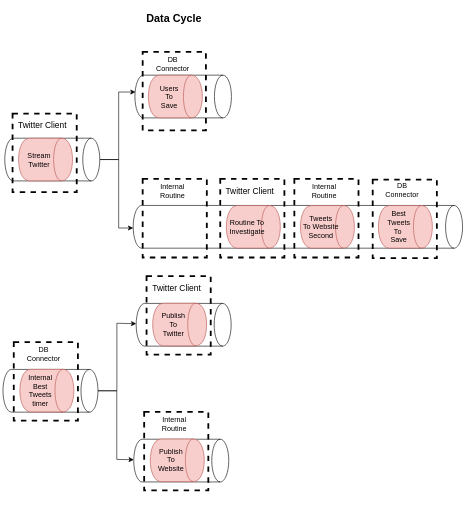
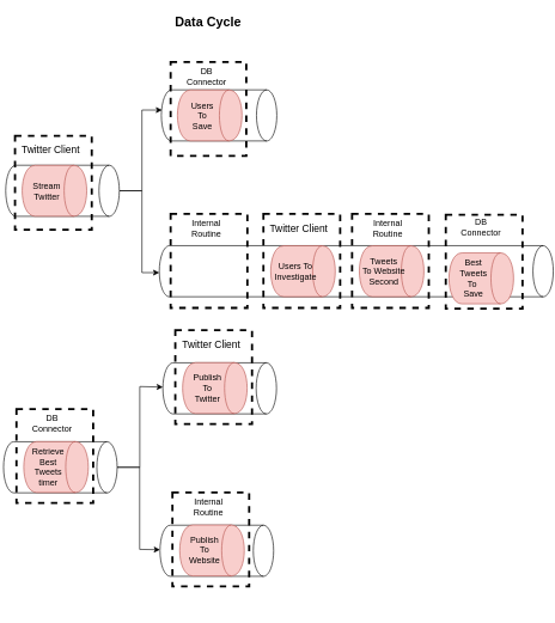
  <mxCell id="0" />
  <mxCell id="1" parent="0" />
  <mxCell id="2" value="" style="shape=cylinder2;whiteSpace=wrap;html=1;boundedLbl=1;backgroundOutline=1;size=14.172;rotation=90;" vertex="1" parent="1"><mxGeometry x="460.26" y="103.13" width="71.25" height="549.38" as="geometry" /></mxCell>
  <mxCell id="3" value="" style="rounded=0;whiteSpace=wrap;html=1;dashed=1;fillColor=none;strokeWidth=3;" vertex="1" parent="1"><mxGeometry x="490" y="298" width="107" height="131" as="geometry" /></mxCell>
  <mxCell id="4" value="" style="group" vertex="1" connectable="0" parent="1"><mxGeometry x="237" y="298" width="107" height="131" as="geometry" /></mxCell>
  <mxCell id="5" value="" style="rounded=0;whiteSpace=wrap;html=1;dashed=1;fillColor=none;strokeWidth=3;" vertex="1" parent="4"><mxGeometry width="107" height="131" as="geometry" /></mxCell>
  <mxCell id="6" value="&lt;div&gt;Internal&lt;/div&gt;&lt;div&gt;Routine&lt;br&gt;&lt;/div&gt;" style="text;html=1;strokeColor=none;fillColor=none;align=center;verticalAlign=middle;whiteSpace=wrap;rounded=0;" vertex="1" parent="4"><mxGeometry x="5" y="10" width="90" height="20" as="geometry" /></mxCell>
  <mxCell id="7" value="" style="shape=cylinder2;whiteSpace=wrap;html=1;boundedLbl=1;backgroundOutline=1;size=14.172;rotation=90;" vertex="1" parent="1"><mxGeometry x="268.94" y="80" width="71.25" height="161" as="geometry" /></mxCell>
  <mxCell id="8" value="" style="group" vertex="1" connectable="0" parent="1"><mxGeometry x="237" y="95" width="105.5" height="131" as="geometry" /></mxCell>
  <mxCell id="9" value="" style="rounded=0;whiteSpace=wrap;html=1;dashed=1;fillColor=none;strokeWidth=3;" vertex="1" parent="8"><mxGeometry y="-9" width="105.5" height="131" as="geometry" /></mxCell>
  <mxCell id="10" value="&lt;div&gt;DB&lt;/div&gt;&lt;div&gt;Connector&lt;br&gt;&lt;/div&gt;" style="text;html=1;strokeColor=none;fillColor=none;align=center;verticalAlign=middle;whiteSpace=wrap;rounded=0;" vertex="1" parent="8"><mxGeometry x="5.916" y="1" width="88.738" height="20" as="geometry" /></mxCell>
  <mxCell id="11" value="" style="edgeStyle=orthogonalEdgeStyle;rounded=0;orthogonalLoop=1;jettySize=auto;html=1;entryX=0.395;entryY=0.994;entryDx=0;entryDy=0;entryPerimeter=0;" edge="1" parent="1" source="13" target="7"><mxGeometry relative="1" as="geometry"><Array as="points"><mxPoint x="197" y="266" /><mxPoint x="197" y="153" /></Array></mxGeometry></mxCell>
  <mxCell id="12" style="edgeStyle=orthogonalEdgeStyle;rounded=0;orthogonalLoop=1;jettySize=auto;html=1;entryX=0.528;entryY=1;entryDx=0;entryDy=0;entryPerimeter=0;" edge="1" parent="1" source="13" target="2"><mxGeometry relative="1" as="geometry"><Array as="points"><mxPoint x="197" y="266" /><mxPoint x="197" y="380" /></Array></mxGeometry></mxCell>
  <mxCell id="13" value="" style="shape=cylinder2;whiteSpace=wrap;html=1;boundedLbl=1;backgroundOutline=1;size=14.172;rotation=90;" vertex="1" parent="1"><mxGeometry x="50.61" y="186.4" width="71.25" height="158.44" as="geometry" /></mxCell>
  <mxCell id="14" value="" style="rounded=0;whiteSpace=wrap;html=1;dashed=1;fillColor=none;strokeWidth=3;" vertex="1" parent="1"><mxGeometry x="20" y="189" width="107" height="131" as="geometry" /></mxCell>
  <mxCell id="15" value="&lt;font style=&quot;font-size: 18px&quot;&gt;&lt;b&gt;Data Cycle&lt;/b&gt;&lt;/font&gt;" style="text;html=1;strokeColor=none;fillColor=none;align=center;verticalAlign=middle;whiteSpace=wrap;rounded=0;dashed=1;" parent="1" vertex="1"><mxGeometry x="232" y="20" width="115" height="20" as="geometry" /></mxCell>
  <mxCell id="16" value="&lt;font style=&quot;font-size: 14px&quot;&gt;Twitter Client&lt;/font&gt;" style="text;html=1;strokeColor=none;fillColor=none;align=center;verticalAlign=middle;whiteSpace=wrap;rounded=0;" vertex="1" parent="1"><mxGeometry x="25" y="199" width="90" height="20" as="geometry" /></mxCell>
  <mxCell id="17" value="&lt;div&gt;Stream&lt;/div&gt;&lt;div&gt;Twitter&lt;/div&gt;" style="shape=cylinder;whiteSpace=wrap;html=1;boundedLbl=1;backgroundOutline=1;direction=south;fillColor=#f8cecc;strokeColor=#b85450;" vertex="1" parent="1"><mxGeometry x="30" y="230.13" width="90" height="71" as="geometry" /></mxCell>
  <mxCell id="18" value="&lt;div&gt;Users&lt;/div&gt;&lt;div&gt;To&lt;/div&gt;&lt;div&gt;Save&lt;br&gt;&lt;/div&gt;" style="shape=cylinder;whiteSpace=wrap;html=1;boundedLbl=1;backgroundOutline=1;direction=south;fillColor=#f8cecc;strokeColor=#b85450;" vertex="1" parent="1"><mxGeometry x="246.5" y="125" width="90" height="71" as="geometry" /></mxCell>
  <mxCell id="19" value="" style="group" vertex="1" connectable="0" parent="1"><mxGeometry x="366.38" y="298" width="107" height="131" as="geometry" /></mxCell>
  <mxCell id="20" value="" style="rounded=0;whiteSpace=wrap;html=1;dashed=1;fillColor=none;strokeWidth=3;" vertex="1" parent="19"><mxGeometry width="107" height="131" as="geometry" /></mxCell>
  <mxCell id="21" value="&lt;font style=&quot;font-size: 14px&quot;&gt;Twitter Client&lt;/font&gt;" style="text;html=1;strokeColor=none;fillColor=none;align=center;verticalAlign=middle;whiteSpace=wrap;rounded=0;" vertex="1" parent="19"><mxGeometry x="5" y="10" width="90" height="20" as="geometry" /></mxCell>
- <mxCell id="22" value="&lt;div&gt;Routine To&lt;br&gt;&lt;/div&gt;&lt;div&gt;Investigate&lt;/div&gt;" style="shape=cylinder;whiteSpace=wrap;html=1;boundedLbl=1;backgroundOutline=1;direction=south;fillColor=#f8cecc;strokeColor=#b85450;" vertex="1" parent="1"><mxGeometry x="376.57" y="342.32" width="90" height="71" as="geometry" /></mxCell>
+ <mxCell id="22" value="&lt;div&gt;Users To&lt;br&gt;&lt;/div&gt;&lt;div&gt;Investigate&lt;/div&gt;" style="shape=cylinder;whiteSpace=wrap;html=1;boundedLbl=1;backgroundOutline=1;direction=south;fillColor=#f8cecc;strokeColor=#b85450;" vertex="1" parent="1"><mxGeometry x="376.57" y="342.32" width="90" height="71" as="geometry" /></mxCell>
  <mxCell id="23" value="&lt;div&gt;Tweets&lt;/div&gt;&lt;div&gt;To Website&lt;/div&gt;&lt;div&gt;Second&lt;br&gt;&lt;/div&gt;" style="shape=cylinder;whiteSpace=wrap;html=1;boundedLbl=1;backgroundOutline=1;direction=south;fillColor=#f8cecc;strokeColor=#b85450;" vertex="1" parent="1"><mxGeometry x="500.19" y="342.32" width="90" height="71" as="geometry" /></mxCell>
  <mxCell id="24" value="&lt;div&gt;Internal&lt;/div&gt;&lt;div&gt;Routine&lt;br&gt;&lt;/div&gt;" style="text;html=1;strokeColor=none;fillColor=none;align=center;verticalAlign=middle;whiteSpace=wrap;rounded=0;" vertex="1" parent="1"><mxGeometry x="495" y="308" width="90" height="20" as="geometry" /></mxCell>
  <mxCell id="25" value="" style="rounded=0;whiteSpace=wrap;html=1;dashed=1;fillColor=none;strokeWidth=3;" vertex="1" parent="1"><mxGeometry x="620.69" y="299" width="107" height="131" as="geometry" /></mxCell>
  <mxCell id="26" value="&lt;div&gt;DB&lt;/div&gt;&lt;div&gt;Connector&lt;br&gt;&lt;/div&gt;" style="text;html=1;strokeColor=none;fillColor=none;align=center;verticalAlign=middle;whiteSpace=wrap;rounded=0;" vertex="1" parent="1"><mxGeometry x="625" y="307" width="90" height="20" as="geometry" /></mxCell>
- <mxCell id="27" value="&lt;div&gt;Best&lt;/div&gt;&lt;div&gt;Tweets&lt;/div&gt;&lt;div&gt;To&amp;nbsp;&lt;/div&gt;&lt;div&gt;Save&lt;br&gt;&lt;/div&gt;" style="shape=cylinder;whiteSpace=wrap;html=1;boundedLbl=1;backgroundOutline=1;direction=south;fillColor=#f8cecc;strokeColor=#b85450;" vertex="1" parent="1"><mxGeometry x="630.19" y="342.32" width="90" height="71" as="geometry" /></mxCell>
+ <mxCell id="27" value="&lt;div&gt;Best&lt;/div&gt;&lt;div&gt;Tweets&lt;/div&gt;&lt;div&gt;To&amp;nbsp;&lt;/div&gt;&lt;div&gt;Save&lt;br&gt;&lt;/div&gt;" style="shape=cylinder;whiteSpace=wrap;html=1;boundedLbl=1;backgroundOutline=1;direction=south;fillColor=#f8cecc;strokeColor=#b85450;" vertex="1" parent="1"><mxGeometry x="625.19" y="352.32" width="90" height="71" as="geometry" /></mxCell>
  <mxCell id="28" value="" style="edgeStyle=orthogonalEdgeStyle;rounded=0;orthogonalLoop=1;jettySize=auto;html=1;" edge="1" parent="1" source="30" target="34"><mxGeometry relative="1" as="geometry"><mxPoint x="222.031" y="538.699" as="targetPoint" /><Array as="points"><mxPoint x="194" y="651.68" /><mxPoint x="194" y="538.68" /></Array></mxGeometry></mxCell>
  <mxCell id="29" style="edgeStyle=orthogonalEdgeStyle;rounded=0;orthogonalLoop=1;jettySize=auto;html=1;" edge="1" parent="1" source="30" target="38"><mxGeometry relative="1" as="geometry"><mxPoint x="218.195" y="765.495" as="targetPoint" /><Array as="points"><mxPoint x="193.81" y="651.75" /><mxPoint x="193.81" y="765.75" /></Array></mxGeometry></mxCell>
  <mxCell id="30" value="" style="shape=cylinder2;whiteSpace=wrap;html=1;boundedLbl=1;backgroundOutline=1;size=14.172;rotation=90;" vertex="1" parent="1"><mxGeometry x="47.61" y="572.08" width="71.25" height="158.44" as="geometry" /></mxCell>
  <mxCell id="31" value="" style="rounded=0;whiteSpace=wrap;html=1;dashed=1;fillColor=none;strokeWidth=3;" vertex="1" parent="1"><mxGeometry x="22" y="570.19" width="107" height="131" as="geometry" /></mxCell>
  <mxCell id="32" value="&lt;div&gt;DB&lt;/div&gt;&lt;div&gt;Connector&lt;br&gt;&lt;/div&gt;" style="text;html=1;strokeColor=none;fillColor=none;align=center;verticalAlign=middle;whiteSpace=wrap;rounded=0;" vertex="1" parent="1"><mxGeometry x="27" y="580.19" width="90" height="20" as="geometry" /></mxCell>
- <mxCell id="33" value="&lt;div&gt;Internal &lt;br&gt;&lt;/div&gt;&lt;div&gt;Best&lt;/div&gt;&lt;div&gt;Tweets&lt;/div&gt;timer" style="shape=cylinder;whiteSpace=wrap;html=1;boundedLbl=1;backgroundOutline=1;direction=south;fillColor=#f8cecc;strokeColor=#b85450;" vertex="1" parent="1"><mxGeometry x="32.19" y="615.51" width="90" height="71" as="geometry" /></mxCell>
+ <mxCell id="33" value="&lt;div&gt;Retrieve &lt;br&gt;&lt;/div&gt;&lt;div&gt;Best&lt;/div&gt;&lt;div&gt;Tweets&lt;/div&gt;timer" style="shape=cylinder;whiteSpace=wrap;html=1;boundedLbl=1;backgroundOutline=1;direction=south;fillColor=#f8cecc;strokeColor=#b85450;" vertex="1" parent="1"><mxGeometry x="32.19" y="615.51" width="90" height="71" as="geometry" /></mxCell>
  <mxCell id="34" value="" style="shape=cylinder2;whiteSpace=wrap;html=1;boundedLbl=1;backgroundOutline=1;size=14.172;rotation=90;" vertex="1" parent="1"><mxGeometry x="269.75" y="462" width="71.25" height="158.44" as="geometry" /></mxCell>
  <mxCell id="35" value="" style="rounded=0;whiteSpace=wrap;html=1;dashed=1;fillColor=none;strokeWidth=3;" vertex="1" parent="1"><mxGeometry x="243.5" y="460" width="107" height="131" as="geometry" /></mxCell>
  <mxCell id="36" value="&lt;font style=&quot;font-size: 14px&quot;&gt;Twitter Client&lt;/font&gt;" style="text;html=1;strokeColor=none;fillColor=none;align=center;verticalAlign=middle;whiteSpace=wrap;rounded=0;" vertex="1" parent="1"><mxGeometry x="248.5" y="470" width="90" height="20" as="geometry" /></mxCell>
  <mxCell id="37" value="&lt;div&gt;Publish&lt;/div&gt;&lt;div&gt;To&lt;/div&gt;&lt;div&gt;Twitter&lt;br&gt;&lt;/div&gt;" style="shape=cylinder;whiteSpace=wrap;html=1;boundedLbl=1;backgroundOutline=1;direction=south;fillColor=#f8cecc;strokeColor=#b85450;" vertex="1" parent="1"><mxGeometry x="253.69" y="505.32" width="90" height="71" as="geometry" /></mxCell>
  <mxCell id="38" value="" style="shape=cylinder2;whiteSpace=wrap;html=1;boundedLbl=1;backgroundOutline=1;size=14.172;rotation=90;" vertex="1" parent="1"><mxGeometry x="265.75" y="688.51" width="71.25" height="158.44" as="geometry" /></mxCell>
  <mxCell id="39" value="" style="rounded=0;whiteSpace=wrap;html=1;dashed=1;fillColor=none;strokeWidth=3;" vertex="1" parent="1"><mxGeometry x="239.5" y="686.51" width="107" height="131" as="geometry" /></mxCell>
  <mxCell id="40" value="&lt;div&gt;Internal&lt;/div&gt;&lt;div&gt;Routine&lt;br&gt;&lt;/div&gt;" style="text;html=1;strokeColor=none;fillColor=none;align=center;verticalAlign=middle;whiteSpace=wrap;rounded=0;" vertex="1" parent="1"><mxGeometry x="244.5" y="696.51" width="90" height="20" as="geometry" /></mxCell>
  <mxCell id="41" value="&lt;div&gt;Publish&lt;/div&gt;&lt;div&gt;To&lt;/div&gt;Website" style="shape=cylinder;whiteSpace=wrap;html=1;boundedLbl=1;backgroundOutline=1;direction=south;fillColor=#f8cecc;strokeColor=#b85450;" vertex="1" parent="1"><mxGeometry x="249.69" y="731.83" width="90" height="71" as="geometry" /></mxCell>
